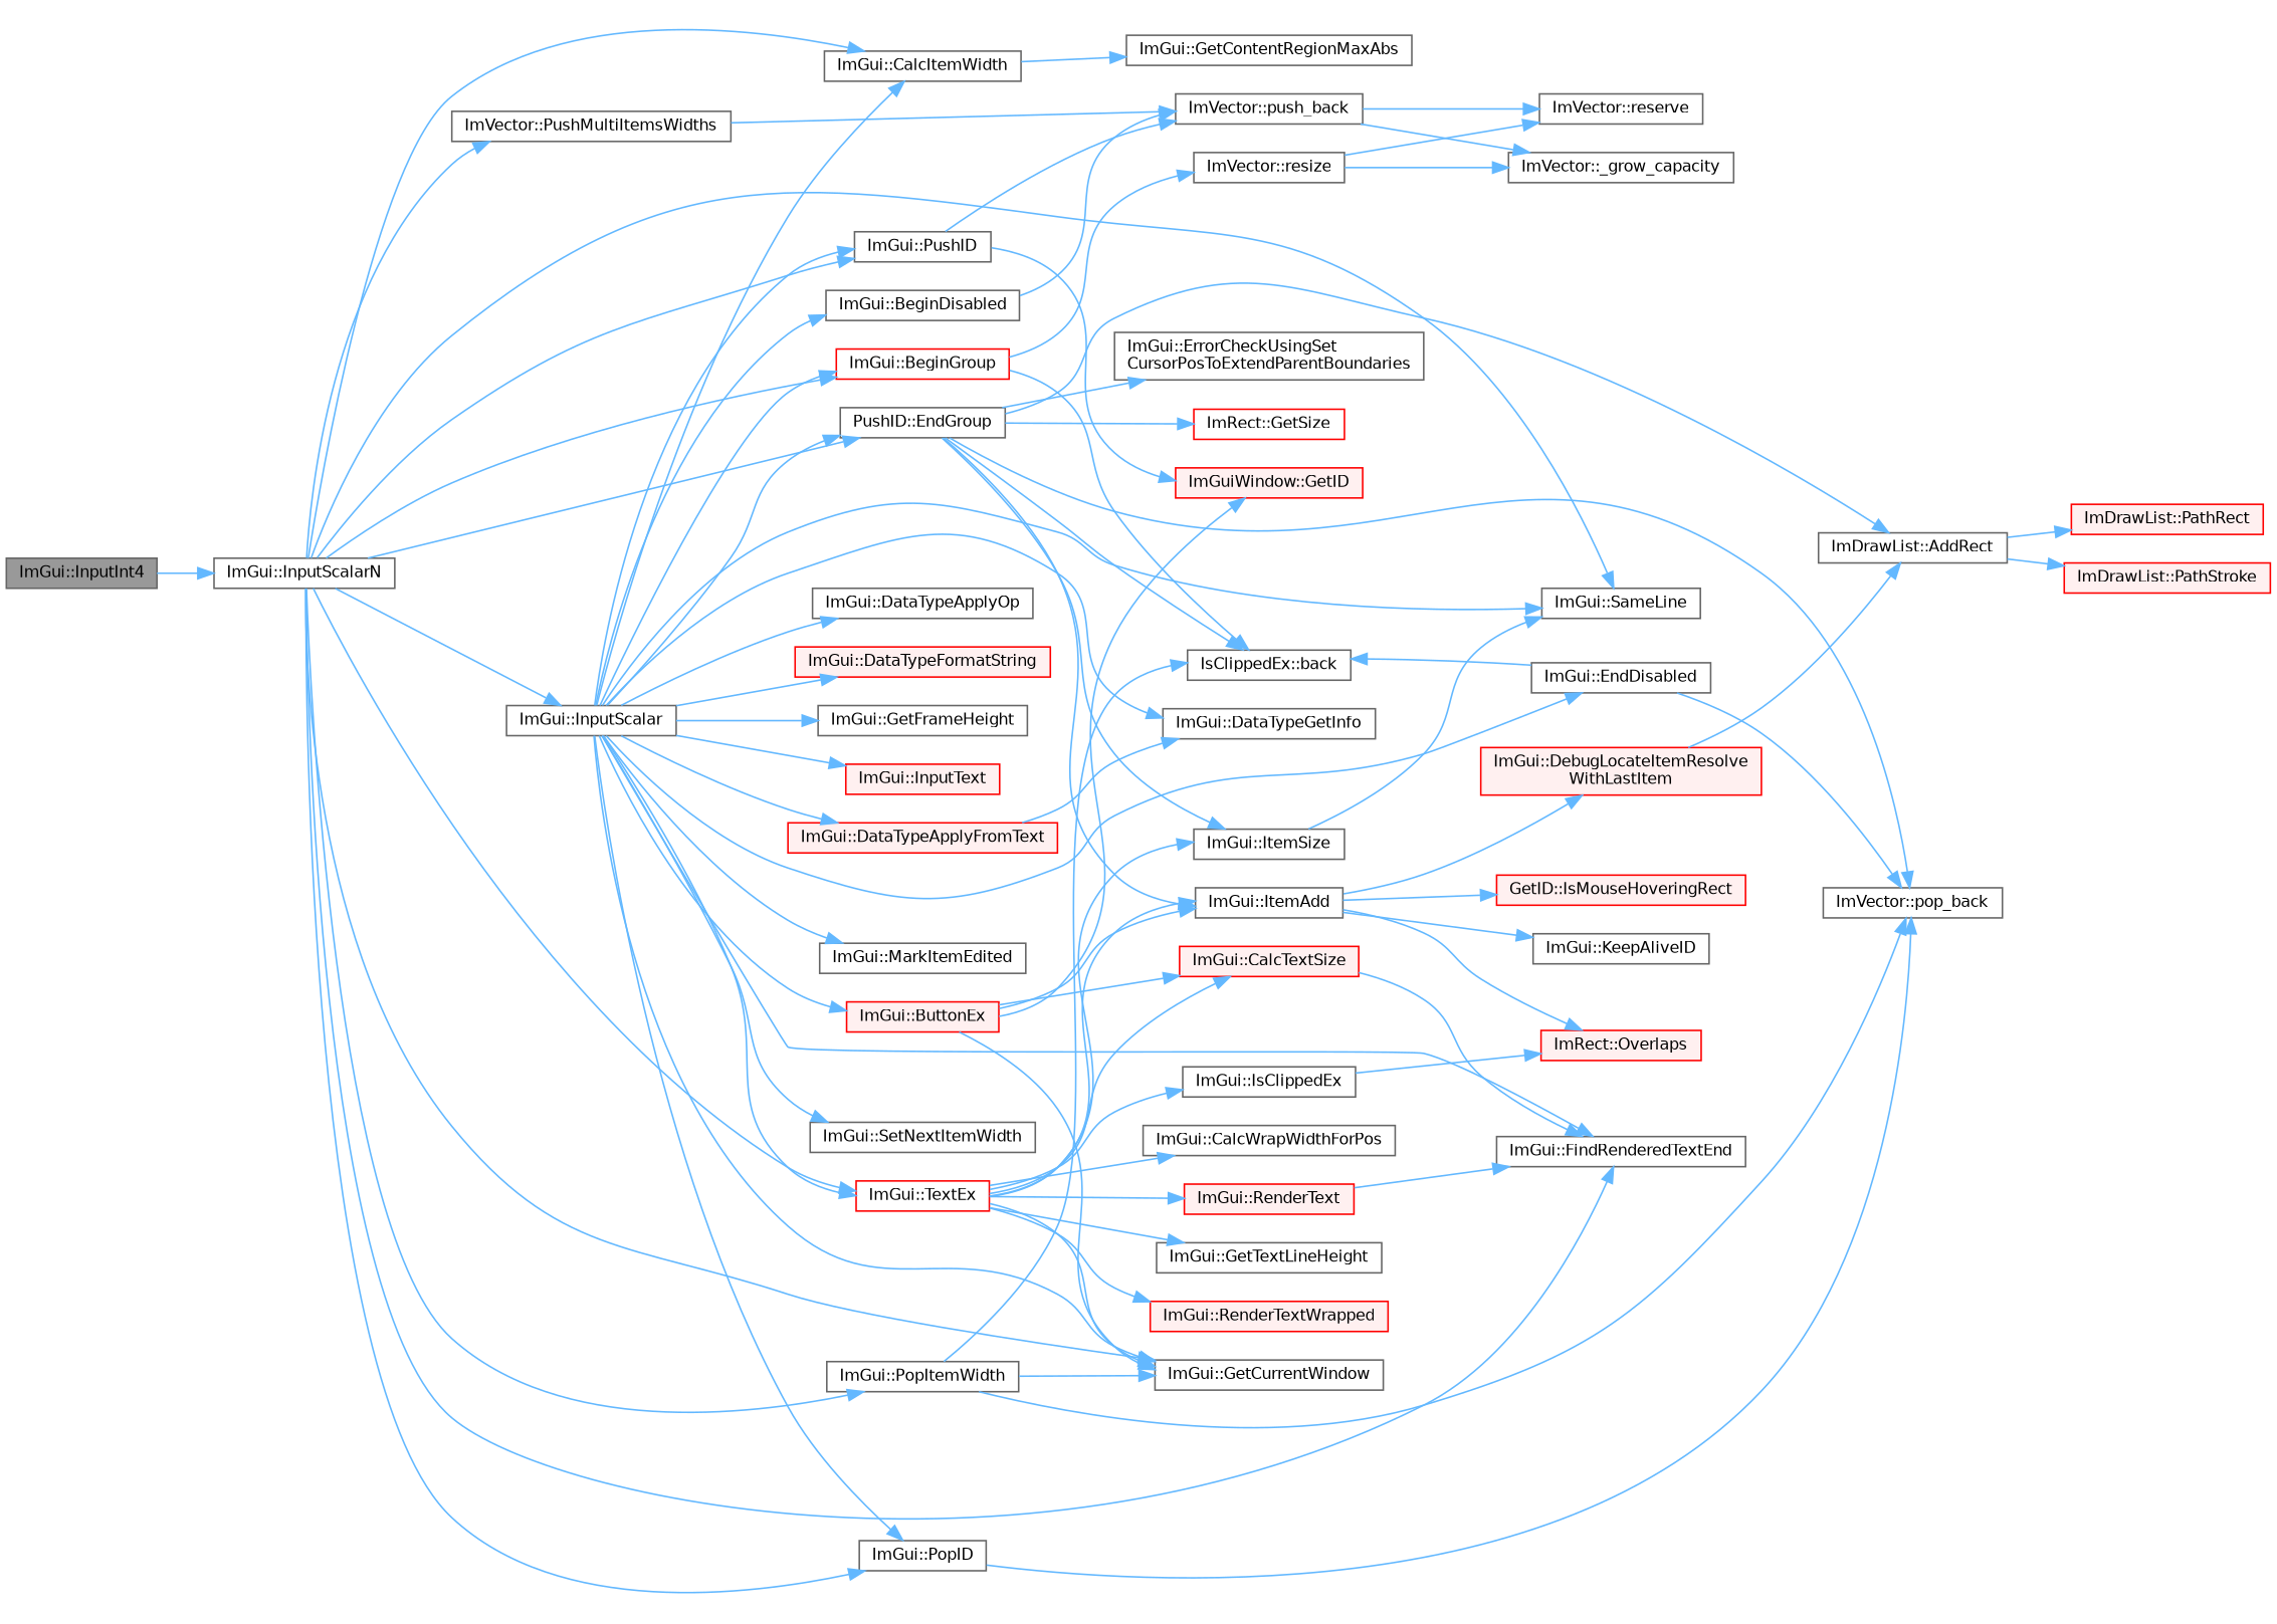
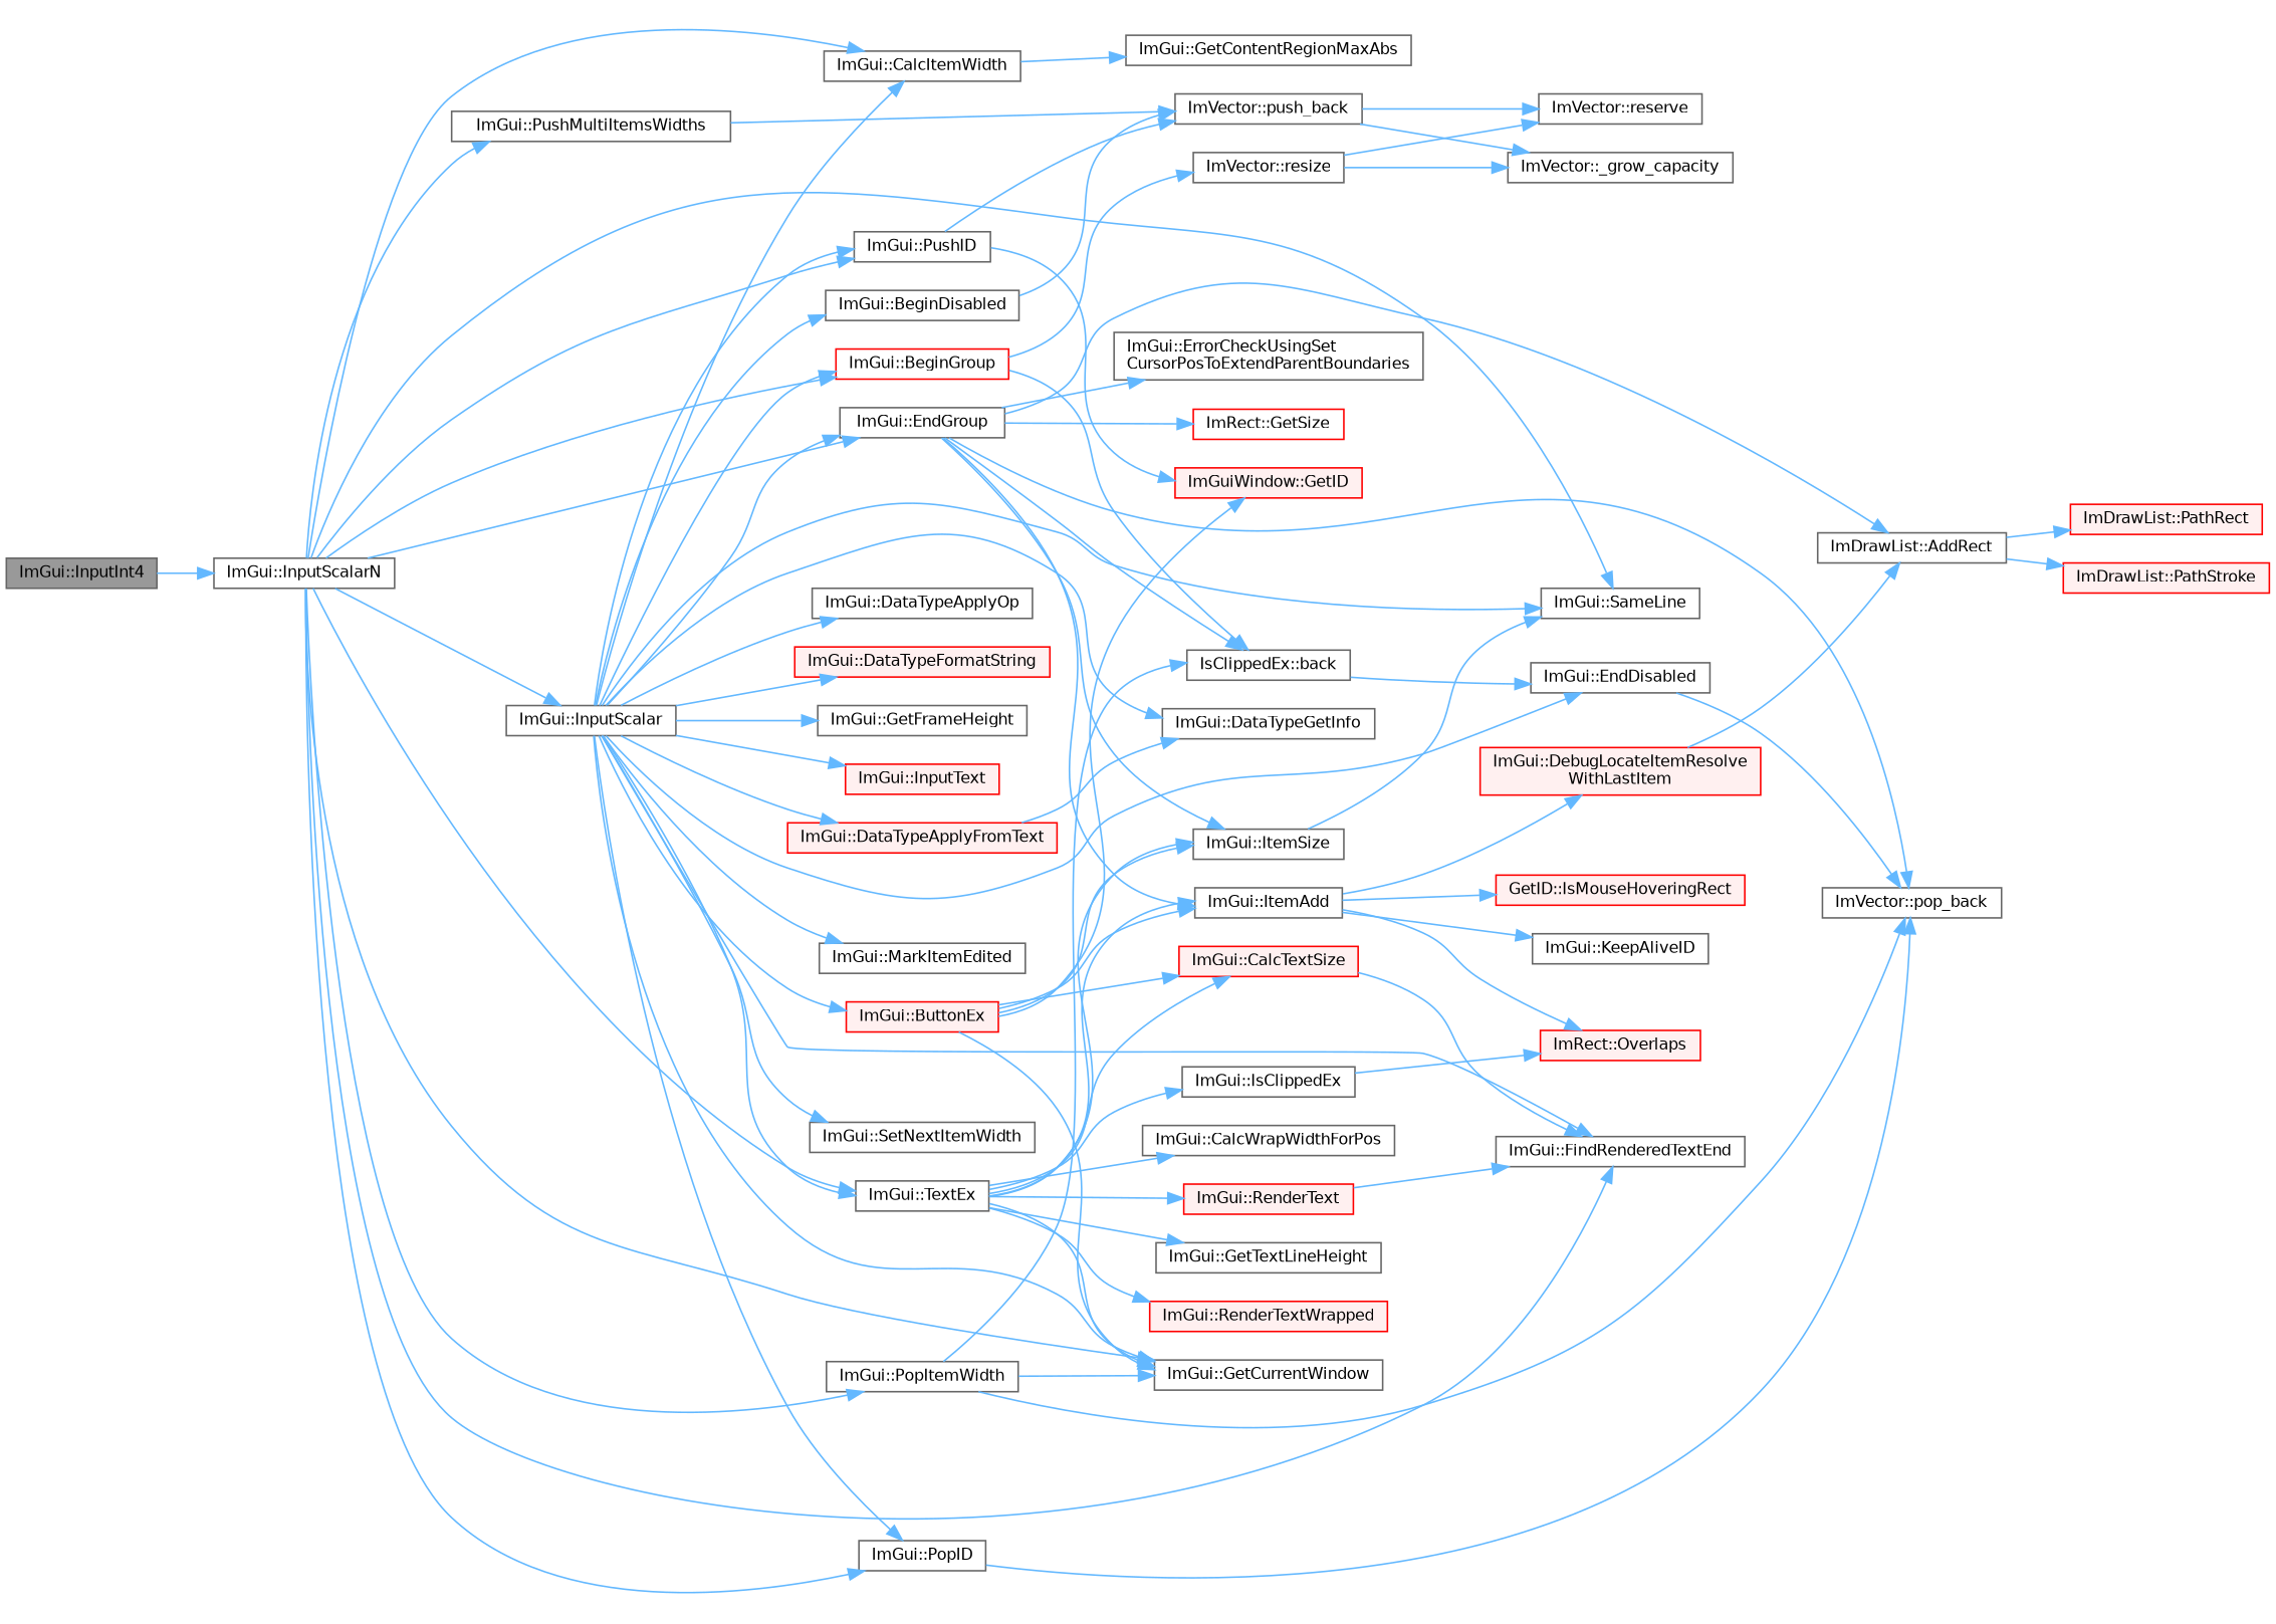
  digraph {
    rankdir=LR
    node [color=grey40 fillcolor=white fontname=Helvetica fontsize=10 shape=box style=filled]
    edge [color=steelblue1 fontname=Helvetica fontsize=10 labelfontname=Helvetica labelfontsize=10 style=solid]
    n1 [color=gray40 fillcolor=grey60 fontcolor=black height=0.2 label="ImGui::InputInt4" width=0.4]
    n2 [height=0.2 label="ImGui::InputScalarN" width=0.4]
    n3 [color=red height=0.2 label="ImGui::BeginGroup" width=0.4]
    n4 [height=0.2 label="ImGui::CalcItemWidth" width=0.4]
-   n5 [height=0.2 label="PushID::EndGroup" width=0.4]
+   n5 [height=0.2 label="ImGui::EndGroup" width=0.4]
    n6 [height=0.2 label="ImGui::SameLine" width=0.4]
    n7 [height=0.2 label="ImGui::FindRenderedTextEnd" width=0.4]
    n8 [height=0.2 label="ImGui::GetCurrentWindow" width=0.4]
    n9 [height=0.2 label="ImGui::InputScalar" width=0.4]
    n10 [height=0.2 label="ImGui::PopID" width=0.4]
    n11 [height=0.2 label="ImGui::PushID" width=0.4]
-   n12 [color=red height=0.2 label="ImGui::TextEx" width=0.4]
+   n12 [height=0.2 label="ImGui::TextEx" width=0.4]
    n13 [height=0.2 label="ImGui::PopItemWidth" width=0.4]
-   n14 [height=0.2 label="ImVector::PushMultiItemsWidths" width=0.4]
+   n14 [height=0.2 label="ImGui::PushMultiItemsWidths" width=0.4]
    n15 [height=0.2 label="IsClippedEx::back" width=0.4]
    n16 [height=0.2 label="ImVector::resize" width=0.4]
    n17 [height=0.2 label="ImGui::GetContentRegionMaxAbs" width=0.4]
    n18 [height=0.2 label="ImDrawList::AddRect" width=0.4]
    n19 [height=0.2 label="ImGui::ErrorCheckUsingSet\lCursorPosToExtendParentBoundaries" width=0.4]
    n20 [color=red height=0.2 label="ImRect::GetSize" width=0.4]
    n21 [height=0.2 label="ImGui::ItemAdd" width=0.4]
    n22 [height=0.2 label="ImGui::ItemSize" width=0.4]
    n23 [height=0.2 label="ImVector::pop_back" width=0.4]
    n24 [height=0.2 label="ImGui::BeginDisabled" width=0.4]
    n25 [color=red fillcolor="#FFF0F0" height=0.2 label="ImGui::ButtonEx" width=0.4]
    n26 [color=red fillcolor="#FFF0F0" height=0.2 label="ImGui::DataTypeApplyFromText" width=0.4]
    n27 [height=0.2 label="ImGui::DataTypeGetInfo" width=0.4]
    n28 [height=0.2 label="ImGui::DataTypeApplyOp" width=0.4]
    n29 [color=red fillcolor="#FFF0F0" height=0.2 label="ImGui::DataTypeFormatString" width=0.4]
    n30 [height=0.2 label="ImGui::EndDisabled" width=0.4]
    n31 [height=0.2 label="ImGui::GetFrameHeight" width=0.4]
    n32 [color=red fillcolor="#FFF0F0" height=0.2 label="ImGui::InputText" width=0.4]
    n33 [height=0.2 label="ImGui::MarkItemEdited" width=0.4]
    n34 [height=0.2 label="ImGui::SetNextItemWidth" width=0.4]
    n35 [height=0.2 label="ImVector::push_back" width=0.4]
    n36 [color=red fillcolor="#FFF0F0" height=0.2 label="ImGuiWindow::GetID" width=0.4]
    n37 [color=red fillcolor="#FFF0F0" height=0.2 label="ImGui::CalcTextSize" width=0.4]
    n38 [height=0.2 label="ImGui::CalcWrapWidthForPos" width=0.4]
    n39 [height=0.2 label="ImGui::GetTextLineHeight" width=0.4]
    n40 [height=0.2 label="ImGui::IsClippedEx" width=0.4]
    n41 [color=red fillcolor="#FFF0F0" height=0.2 label="ImGui::RenderText" width=0.4]
    n42 [color=red fillcolor="#FFF0F0" height=0.2 label="ImGui::RenderTextWrapped" width=0.4]
    n43 [height=0.2 label="ImVector::_grow_capacity" width=0.4]
    n44 [height=0.2 label="ImVector::reserve" width=0.4]
    n45 [color=red fillcolor="#FFF0F0" height=0.2 label="ImDrawList::PathRect" width=0.4]
    n46 [color=red fillcolor="#FFF0F0" height=0.2 label="ImDrawList::PathStroke" width=0.4]
    n47 [color=red fillcolor="#FFF0F0" height=0.2 label="ImGui::DebugLocateItemResolve\lWithLastItem" width=0.4]
    n48 [color=red fillcolor="#FFF0F0" height=0.2 label="GetID::IsMouseHoveringRect" width=0.4]
    n49 [height=0.2 label="ImGui::KeepAliveID" width=0.4]
    n50 [color=red fillcolor="#FFF0F0" height=0.2 label="ImRect::Overlaps" width=0.4]
    n1 -> n2
    n2 -> n3
    n2 -> n4
    n2 -> n5
    n2 -> n6
    n2 -> n7
    n2 -> n8
    n2 -> n9
    n2 -> n10
    n2 -> n11
    n2 -> n12
    n2 -> n13
    n2 -> n14
    n3 -> n15
    n3 -> n16
    n4 -> n17
    n5 -> n15
    n5 -> n18
    n5 -> n19
    n5 -> n20
    n5 -> n21
    n5 -> n22
    n5 -> n23
    n9 -> n3
    n9 -> n4
    n9 -> n5
    n9 -> n6
    n9 -> n7
    n9 -> n8
    n9 -> n10
    n9 -> n11
    n9 -> n12
    n9 -> n24
    n9 -> n25
    n9 -> n26
    n9 -> n27
    n9 -> n28
    n9 -> n29
    n9 -> n30
    n9 -> n31
    n9 -> n32
    n9 -> n33
    n9 -> n34
    n10 -> n23
    n11 -> n35
    n11 -> n36
    n12 -> n8
    n12 -> n21
    n12 -> n22
    n12 -> n37
    n12 -> n38
    n12 -> n39
    n12 -> n40
    n12 -> n41
    n12 -> n42
    n13 -> n8
    n13 -> n15
    n13 -> n23
    n14 -> n35
    n16 -> n43
    n16 -> n44
    n18 -> n45
    n18 -> n46
    n21 -> n47
    n21 -> n48
    n21 -> n49
    n21 -> n50
    n22 -> n6
    n24 -> n35
    n25 -> n8
    n25 -> n21
+   n25 -> n22
    n25 -> n36
    n25 -> n37
    n26 -> n27
-   n30 -> n15
+   n15 -> n30
    n30 -> n23
    n35 -> n43
    n35 -> n44
    n37 -> n7
    n40 -> n50
    n41 -> n7
    n47 -> n18
  }
